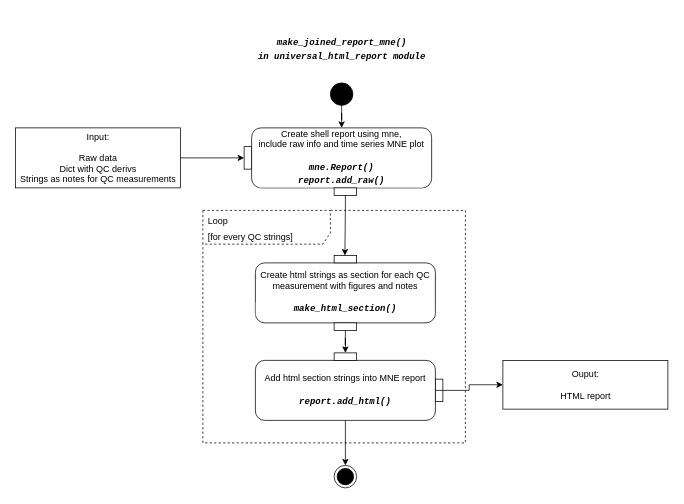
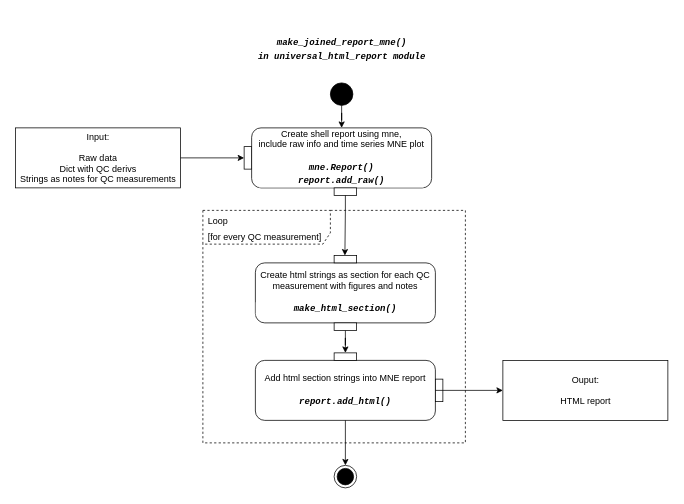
  <mxCell id="0" />
  <mxCell id="1" parent="0" />
  <mxCell id="2" value="&lt;br&gt;&lt;div style=&quot;background-color: rgb(255, 255, 255); font-family: Menlo, Monaco, &amp;quot;Courier New&amp;quot;, monospace; font-size: 12px; line-height: 18px;&quot;&gt;&lt;b&gt;&lt;i&gt;make_joined_report_mne()&lt;/i&gt;&lt;/b&gt;&lt;/div&gt;&lt;div style=&quot;background-color: rgb(255, 255, 255); font-family: Menlo, Monaco, &amp;quot;Courier New&amp;quot;, monospace; font-size: 12px; line-height: 18px;&quot;&gt;&lt;b&gt;&lt;i&gt;in universal_html_report module&lt;/i&gt;&lt;/b&gt;&lt;/div&gt;" style="text;html=1;align=center;verticalAlign=middle;resizable=0;points=[];autosize=1;strokeColor=none;fillColor=none;fontSize=18;" parent="1" vertex="1"><mxGeometry x="330" y="20" width="250" height="70" as="geometry" /></mxCell>
  <mxCell id="3" value="" style="edgeStyle=orthogonalEdgeStyle;rounded=0;orthogonalLoop=1;jettySize=auto;html=1;fontSize=18;fontColor=#000000;" parent="1" source="4" target="10" edge="1"><mxGeometry relative="1" as="geometry" /></mxCell>
  <mxCell id="4" value="Input:&lt;br&gt;&lt;br&gt;Raw data&lt;br&gt;Dict with QC derivs&lt;br&gt;Strings as notes for QC measurements" style="html=1;" parent="1" vertex="1"><mxGeometry y="170" width="220" height="80" as="geometry" x="20" /></mxCell>
  <mxCell id="5" value="" style="edgeStyle=orthogonalEdgeStyle;rounded=0;orthogonalLoop=1;jettySize=auto;html=1;fontSize=18;fontColor=#000000;" parent="1" source="6" target="8" edge="1"><mxGeometry relative="1" as="geometry" /></mxCell>
  <mxCell id="6" value="" style="ellipse;fillColor=strokeColor;fontSize=18;" parent="1" vertex="1"><mxGeometry x="440" y="110" width="30" height="30" as="geometry" /></mxCell>
  <mxCell id="7" value="" style="group;fontSize=18;flipH=1;" parent="1" vertex="1" connectable="0"><mxGeometry x="325" y="170" width="250" height="90" as="geometry" /></mxCell>
  <mxCell id="8" value="Create shell report using mne, &lt;br&gt;include raw info and time series MNE plot&lt;br&gt;&lt;br&gt;&lt;div style=&quot;background-color: rgb(255, 255, 255); font-family: Menlo, Monaco, &amp;quot;Courier New&amp;quot;, monospace; line-height: 18px;&quot;&gt;&lt;i&gt;&lt;b&gt;mne.Report()&lt;/b&gt;&lt;/i&gt;&lt;/div&gt;&lt;div style=&quot;background-color: rgb(255, 255, 255); font-family: Menlo, Monaco, &amp;quot;Courier New&amp;quot;, monospace; line-height: 18px;&quot;&gt;&lt;div style=&quot;line-height: 18px;&quot;&gt;&lt;b&gt;&lt;i&gt;report.add_raw()&lt;/i&gt;&lt;/b&gt;&lt;/div&gt;&lt;/div&gt;" style="html=1;align=center;verticalAlign=middle;rounded=1;absoluteArcSize=1;arcSize=25;dashed=0;fontFamily=Helvetica;fontSize=12;whiteSpace=wrap;container=0;noLabel=0;imageAlign=center;" parent="7" vertex="1"><mxGeometry x="10" width="240" height="80" as="geometry" /></mxCell>
  <mxCell id="9" value="pinOut 2" style="fontStyle=0;labelPosition=center;verticalLabelPosition=bottom;align=center;verticalAlign=top;spacingLeft=2;fontFamily=Helvetica;fontSize=12;resizable=0;container=0;noLabel=1;" parent="7" vertex="1"><mxGeometry x="120" y="80" width="30" height="10" as="geometry" /></mxCell>
  <mxCell id="10" value="pinOut 1" style="fontStyle=0;labelPosition=right;verticalLabelPosition=middle;align=left;verticalAlign=middle;spacingLeft=2;fontFamily=Helvetica;fontSize=12;resizable=0;container=0;noLabel=1;" parent="7" vertex="1"><mxGeometry y="25" width="10" height="30" as="geometry" /></mxCell>
  <mxCell id="11" value="" style="group;fontSize=12;fontColor=#000000;flipH=1;" parent="1" vertex="1" connectable="0"><mxGeometry x="340" y="470" width="250" height="90" as="geometry" /></mxCell>
  <mxCell id="12" value="Add html section strings into MNE report&lt;br style=&quot;border-color: var(--border-color);&quot;&gt;&lt;br style=&quot;border-color: var(--border-color);&quot;&gt;&lt;div style=&quot;border-color: var(--border-color); background-color: rgb(255, 255, 255); font-family: Menlo, Monaco, &amp;quot;Courier New&amp;quot;, monospace; line-height: 18px;&quot;&gt;&lt;i style=&quot;border-color: var(--border-color);&quot;&gt;&lt;b style=&quot;border-color: var(--border-color);&quot;&gt;report.add_html()&lt;/b&gt;&lt;/i&gt;&lt;/div&gt;" style="html=1;align=center;verticalAlign=middle;rounded=1;absoluteArcSize=1;arcSize=25;dashed=0;fontFamily=Helvetica;fontSize=12;whiteSpace=wrap;container=0;noLabel=0;imageAlign=center;fontColor=#000000;" parent="11" vertex="1"><mxGeometry y="10" width="240" height="80" as="geometry" /></mxCell>
  <mxCell id="13" value="pinIn 2" style="fontStyle=0;labelPosition=left;verticalLabelPosition=middle;align=right;verticalAlign=middle;spacingLeft=2;fontFamily=Helvetica;fontSize=12;flipH=0;resizable=0;container=0;noLabel=1;fontColor=#000000;" parent="11" vertex="1"><mxGeometry x="240" y="35" width="10" height="30" as="geometry" /></mxCell>
  <mxCell id="14" value="pinIn 1" style="fontStyle=0;labelPosition=center;verticalLabelPosition=top;align=center;verticalAlign=bottom;spacingLeft=2;fontFamily=Helvetica;fontSize=12;resizable=0;container=0;noLabel=1;fontColor=#000000;" parent="11" vertex="1"><mxGeometry x="105" width="30" height="10" as="geometry" /></mxCell>
  <mxCell id="15" value="" style="edgeStyle=orthogonalEdgeStyle;rounded=0;orthogonalLoop=1;jettySize=auto;html=1;fontSize=12;fontColor=#000000;" parent="1" source="21" target="14" edge="1"><mxGeometry relative="1" as="geometry" /></mxCell>
- <mxCell id="16" value="Ouput:&lt;br&gt;&lt;br&gt;HTML report" style="html=1;" parent="1" vertex="1"><mxGeometry x="670" y="480" width="220" height="65" as="geometry" /></mxCell>
+ <mxCell id="16" value="Ouput:&lt;br&gt;&lt;br&gt;HTML report" style="html=1;" parent="1" vertex="1"><mxGeometry x="670" y="480" width="220" height="80" as="geometry" /></mxCell>
  <mxCell id="17" value="" style="edgeStyle=orthogonalEdgeStyle;rounded=0;orthogonalLoop=1;jettySize=auto;html=1;fontSize=12;fontColor=#000000;" parent="1" source="12" target="16" edge="1"><mxGeometry relative="1" as="geometry" /></mxCell>
  <mxCell id="18" value="" style="ellipse;html=1;shape=endState;fillColor=strokeColor;fontSize=12;fontColor=#000000;" parent="1" vertex="1"><mxGeometry x="445" y="620" width="30" height="30" as="geometry" /></mxCell>
  <mxCell id="19" value="" style="edgeStyle=orthogonalEdgeStyle;rounded=0;orthogonalLoop=1;jettySize=auto;html=1;fontSize=12;fontColor=#000000;" parent="1" source="12" target="18" edge="1"><mxGeometry relative="1" as="geometry" /></mxCell>
  <mxCell id="20" value="Create html strings as section for each QC measurement with figures and notes&lt;br&gt;&lt;br&gt;&lt;div style=&quot;background-color: rgb(255, 255, 255); font-family: Menlo, Monaco, &amp;quot;Courier New&amp;quot;, monospace; line-height: 18px;&quot;&gt;&lt;div style=&quot;line-height: 18px;&quot;&gt;&lt;b&gt;&lt;i&gt;make_html_section()&lt;/i&gt;&lt;/b&gt;&lt;/div&gt;&lt;/div&gt;" style="html=1;align=center;verticalAlign=middle;rounded=1;absoluteArcSize=1;arcSize=25;dashed=0;fontFamily=Helvetica;fontSize=12;whiteSpace=wrap;container=0;noLabel=0;imageAlign=center;fontColor=#000000;" parent="1" vertex="1"><mxGeometry x="340" y="350" width="240" height="80" as="geometry" /></mxCell>
  <mxCell id="21" value="pinOut 2" style="fontStyle=0;labelPosition=center;verticalLabelPosition=bottom;align=center;verticalAlign=top;spacingLeft=2;fontFamily=Helvetica;fontSize=12;resizable=0;container=0;noLabel=1;fontColor=#000000;" parent="1" vertex="1"><mxGeometry x="445" y="430" width="30" height="10" as="geometry" /></mxCell>
  <mxCell id="22" value="pinIn 1" style="fontStyle=0;labelPosition=center;verticalLabelPosition=top;align=center;verticalAlign=bottom;spacingLeft=2;fontFamily=Helvetica;fontSize=12;resizable=0;container=0;noLabel=1;fontColor=#000000;" parent="1" vertex="1"><mxGeometry x="445" y="340" width="30" height="10" as="geometry" /></mxCell>
- <mxCell id="23" value="&lt;font style=&quot;font-size: 12px;&quot;&gt;Loop&lt;br&gt;[for every QC strings]&lt;/font&gt;" style="shape=umlFrame;whiteSpace=wrap;html=1;width=170;height=45;boundedLbl=1;verticalAlign=middle;align=left;spacingLeft=5;fontSize=18;fontColor=#000000;dashed=1;" parent="1" vertex="1"><mxGeometry x="270" y="280" width="350" height="310" as="geometry" /></mxCell>
+ <mxCell id="23" value="&lt;font style=&quot;font-size: 12px;&quot;&gt;Loop&lt;br&gt;[for every QC measurement]&lt;/font&gt;" style="shape=umlFrame;whiteSpace=wrap;html=1;width=170;height=45;boundedLbl=1;verticalAlign=middle;align=left;spacingLeft=5;fontSize=18;fontColor=#000000;dashed=1;" parent="1" vertex="1"><mxGeometry x="270" y="280" width="350" height="310" as="geometry" /></mxCell>
  <mxCell id="24" style="edgeStyle=orthogonalEdgeStyle;rounded=0;orthogonalLoop=1;jettySize=auto;html=1;entryX=0.541;entryY=0.194;entryDx=0;entryDy=0;entryPerimeter=0;" parent="1" source="9" target="23" edge="1"><mxGeometry relative="1" as="geometry" /></mxCell>
